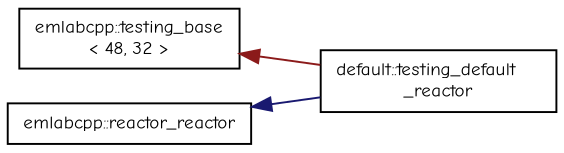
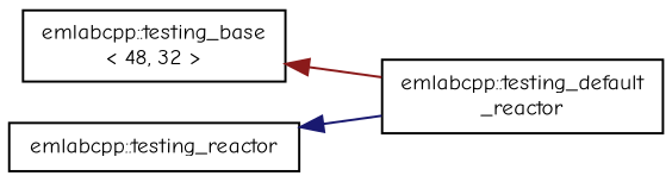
  digraph {
    fontname="Comic Neue"
    rankdir=LR
    node [color=black fillcolor=white fontname="Comic Neue" fontsize=10 shape=record style=filled]
    edge [dir=back fontname="Comic Neue" fontsize=10 labelfontname=Helvetica labelfontsize=10 style=solid]
    n1 [height=0.2 label="emlabcpp::testing_base\l\< 48, 32 \>" width=0.4]
-   n2 [height=0.2 label="default::testing_default\l_reactor" width=0.4]
-   n3 [height=0.2 label="emlabcpp::reactor_reactor" width=0.4]
+   n2 [height=0.2 label="emlabcpp::testing_default\l_reactor" width=0.4]
+   n3 [height=0.2 label="emlabcpp::testing_reactor" width=0.4]
    n1 -> n2 [color=firebrick4]
    n3 -> n2 [color=midnightblue]
  }
